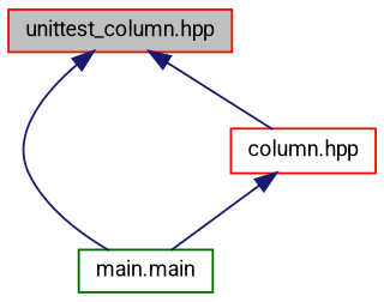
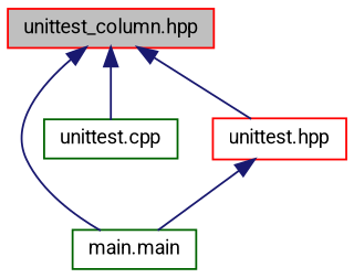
  digraph {
    fontname=Roboto
    node [color=red fillcolor=white fontname=Roboto fontsize=10 shape=record style=filled]
    edge [color=midnightblue dir=back fontname=Roboto fontsize=10 labelfontname=Helvetica labelfontsize=10 style=solid]
    n1 [fillcolor=grey75 fontcolor=black height=0.2 label="unittest_column.hpp" width=0.4]
    n2 [color=darkgreen height=0.2 label="main.main" width=0.4]
-   n4 [height=0.2 label="column.hpp" width=0.4]
+   n3 [color=darkgreen height=0.2 label="unittest.cpp" width=0.4]
+   n4 [height=0.2 label="unittest.hpp" width=0.4]
    n1 -> n2
+   n1 -> n3
    n1 -> n4
    n4 -> n2
  }
